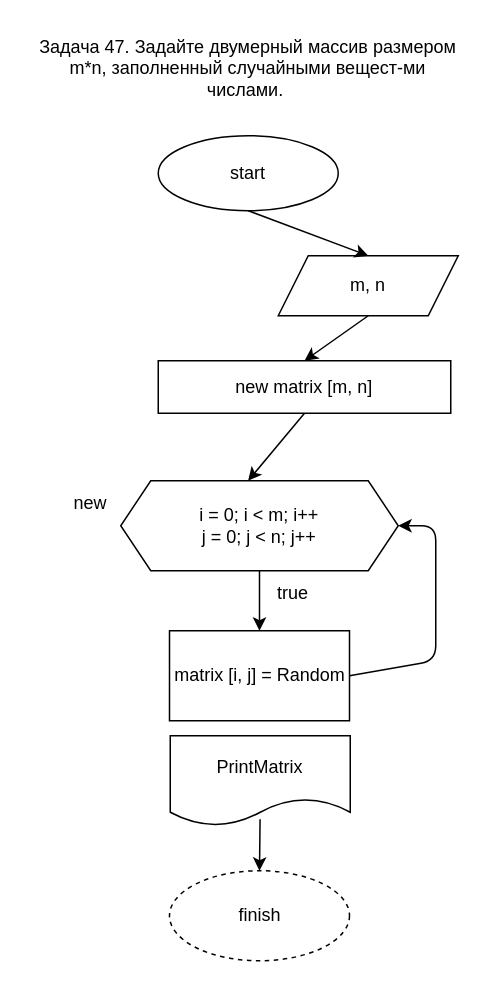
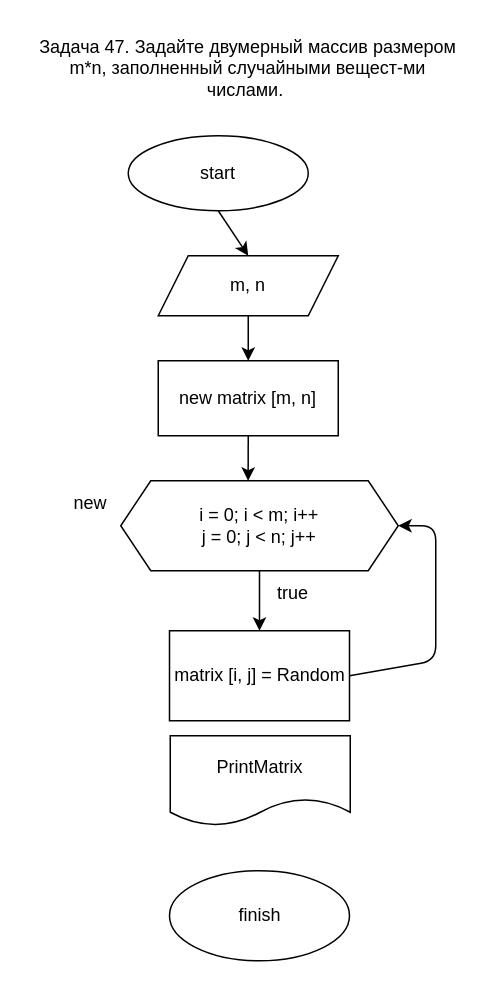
  <mxCell id="0" />
  <mxCell id="1" parent="0" />
  <mxCell id="2" value="Задача 47. Задайте двумерный массив размером m*n, заполненный случайными вещест-ми числами.&amp;nbsp;" style="text;html=1;strokeColor=none;fillColor=none;align=center;verticalAlign=middle;whiteSpace=wrap;rounded=0;" vertex="1" parent="1"><mxGeometry x="20" y="20" width="290" height="50" as="geometry" /></mxCell>
- <mxCell id="3" value="start" style="ellipse;whiteSpace=wrap;html=1;" vertex="1" parent="1"><mxGeometry x="105" y="90" width="120" height="50" as="geometry" /></mxCell>
- <mxCell id="4" value="m, n" style="shape=parallelogram;perimeter=parallelogramPerimeter;whiteSpace=wrap;html=1;fixedSize=1;" vertex="1" parent="1"><mxGeometry x="185" y="170" width="120" height="40" as="geometry" /></mxCell>
- <mxCell id="5" value="new matrix [m, n]" style="rounded=0;whiteSpace=wrap;html=1;" vertex="1" parent="1"><mxGeometry x="105" y="240" width="195" height="35" as="geometry" /></mxCell>
+ <mxCell id="3" value="start" style="ellipse;whiteSpace=wrap;html=1;" vertex="1" parent="1"><mxGeometry x="85" y="90" width="120" height="50" as="geometry" /></mxCell>
+ <mxCell id="4" value="m, n" style="shape=parallelogram;perimeter=parallelogramPerimeter;whiteSpace=wrap;html=1;fixedSize=1;" vertex="1" parent="1"><mxGeometry x="105" y="170" width="120" height="40" as="geometry" /></mxCell>
+ <mxCell id="5" value="new matrix [m, n]" style="rounded=0;whiteSpace=wrap;html=1;" vertex="1" parent="1"><mxGeometry x="105" y="240" width="120" height="50" as="geometry" /></mxCell>
  <mxCell id="6" value="i = 0; i &amp;lt; m; i++&lt;br&gt;j = 0; j &amp;lt; n; j++" style="shape=hexagon;perimeter=hexagonPerimeter2;whiteSpace=wrap;html=1;fixedSize=1;" vertex="1" parent="1"><mxGeometry x="80" y="320" width="185" height="60" as="geometry" /></mxCell>
  <mxCell id="7" value="matrix [i, j] = Random" style="rounded=0;whiteSpace=wrap;html=1;" vertex="1" parent="1"><mxGeometry x="112.5" y="420" width="120" height="60" as="geometry" /></mxCell>
  <mxCell id="8" value="PrintMatrix" style="shape=document;whiteSpace=wrap;html=1;boundedLbl=1;" vertex="1" parent="1"><mxGeometry x="113" y="490" width="120" height="60" as="geometry" /></mxCell>
- <mxCell id="9" value="finish" style="ellipse;whiteSpace=wrap;html=1;dashed=1;" vertex="1" parent="1"><mxGeometry x="112.5" y="580" width="120" height="60" as="geometry" /></mxCell>
+ <mxCell id="9" value="finish" style="ellipse;whiteSpace=wrap;html=1;" vertex="1" parent="1"><mxGeometry x="112.5" y="580" width="120" height="60" as="geometry" /></mxCell>
  <mxCell id="10" value="" style="endArrow=classic;html=1;entryX=0.5;entryY=0;entryDx=0;entryDy=0;exitX=0.5;exitY=1;exitDx=0;exitDy=0;" edge="1" parent="1" source="3" target="4"><mxGeometry width="50" height="50" relative="1" as="geometry"><mxPoint x="290" y="160" as="sourcePoint" /><mxPoint x="340" y="110" as="targetPoint" /></mxGeometry></mxCell>
  <mxCell id="11" value="" style="endArrow=classic;html=1;entryX=0.5;entryY=0;entryDx=0;entryDy=0;exitX=0.5;exitY=1;exitDx=0;exitDy=0;" edge="1" parent="1" source="4" target="5"><mxGeometry width="50" height="50" relative="1" as="geometry"><mxPoint x="290" y="160" as="sourcePoint" /><mxPoint x="340" y="110" as="targetPoint" /></mxGeometry></mxCell>
  <mxCell id="12" value="" style="endArrow=classic;html=1;entryX=0.459;entryY=0;entryDx=0;entryDy=0;exitX=0.5;exitY=1;exitDx=0;exitDy=0;entryPerimeter=0;" edge="1" parent="1" source="5" target="6"><mxGeometry width="50" height="50" relative="1" as="geometry"><mxPoint x="290" y="250" as="sourcePoint" /><mxPoint x="340" y="200" as="targetPoint" /></mxGeometry></mxCell>
  <mxCell id="13" value="" style="endArrow=classic;html=1;entryX=0.5;entryY=0;entryDx=0;entryDy=0;exitX=0.5;exitY=1;exitDx=0;exitDy=0;" edge="1" parent="1" source="6" target="7"><mxGeometry width="50" height="50" relative="1" as="geometry"><mxPoint x="290" y="340" as="sourcePoint" /><mxPoint x="340" y="290" as="targetPoint" /></mxGeometry></mxCell>
  <mxCell id="14" value="" style="endArrow=classic;html=1;entryX=1;entryY=0.5;entryDx=0;entryDy=0;exitX=1;exitY=0.5;exitDx=0;exitDy=0;" edge="1" parent="1" source="7" target="6"><mxGeometry width="50" height="50" relative="1" as="geometry"><mxPoint x="290" y="340" as="sourcePoint" /><mxPoint x="340" y="290" as="targetPoint" /><Array as="points"><mxPoint x="290" y="440" /><mxPoint x="290" y="400" /><mxPoint x="290" y="350" /></Array></mxGeometry></mxCell>
- <mxCell id="15" value="" style="endArrow=classic;html=1;entryX=0.5;entryY=0;entryDx=0;entryDy=0;exitX=0.499;exitY=0.927;exitDx=0;exitDy=0;exitPerimeter=0;" edge="1" parent="1" source="8" target="9"><mxGeometry width="50" height="50" relative="1" as="geometry"><mxPoint x="290" y="520" as="sourcePoint" /><mxPoint x="340" y="470" as="targetPoint" /></mxGeometry></mxCell>
  <mxCell id="16" value="true" style="text;html=1;strokeColor=none;fillColor=none;align=center;verticalAlign=middle;whiteSpace=wrap;rounded=0;" vertex="1" parent="1"><mxGeometry x="165" y="380" width="60" height="30" as="geometry" /></mxCell>
  <mxCell id="17" value="new" style="text;html=1;strokeColor=none;fillColor=none;align=center;verticalAlign=middle;whiteSpace=wrap;rounded=0;" vertex="1" parent="1"><mxGeometry x="30" y="320" width="60" height="30" as="geometry" /></mxCell>
